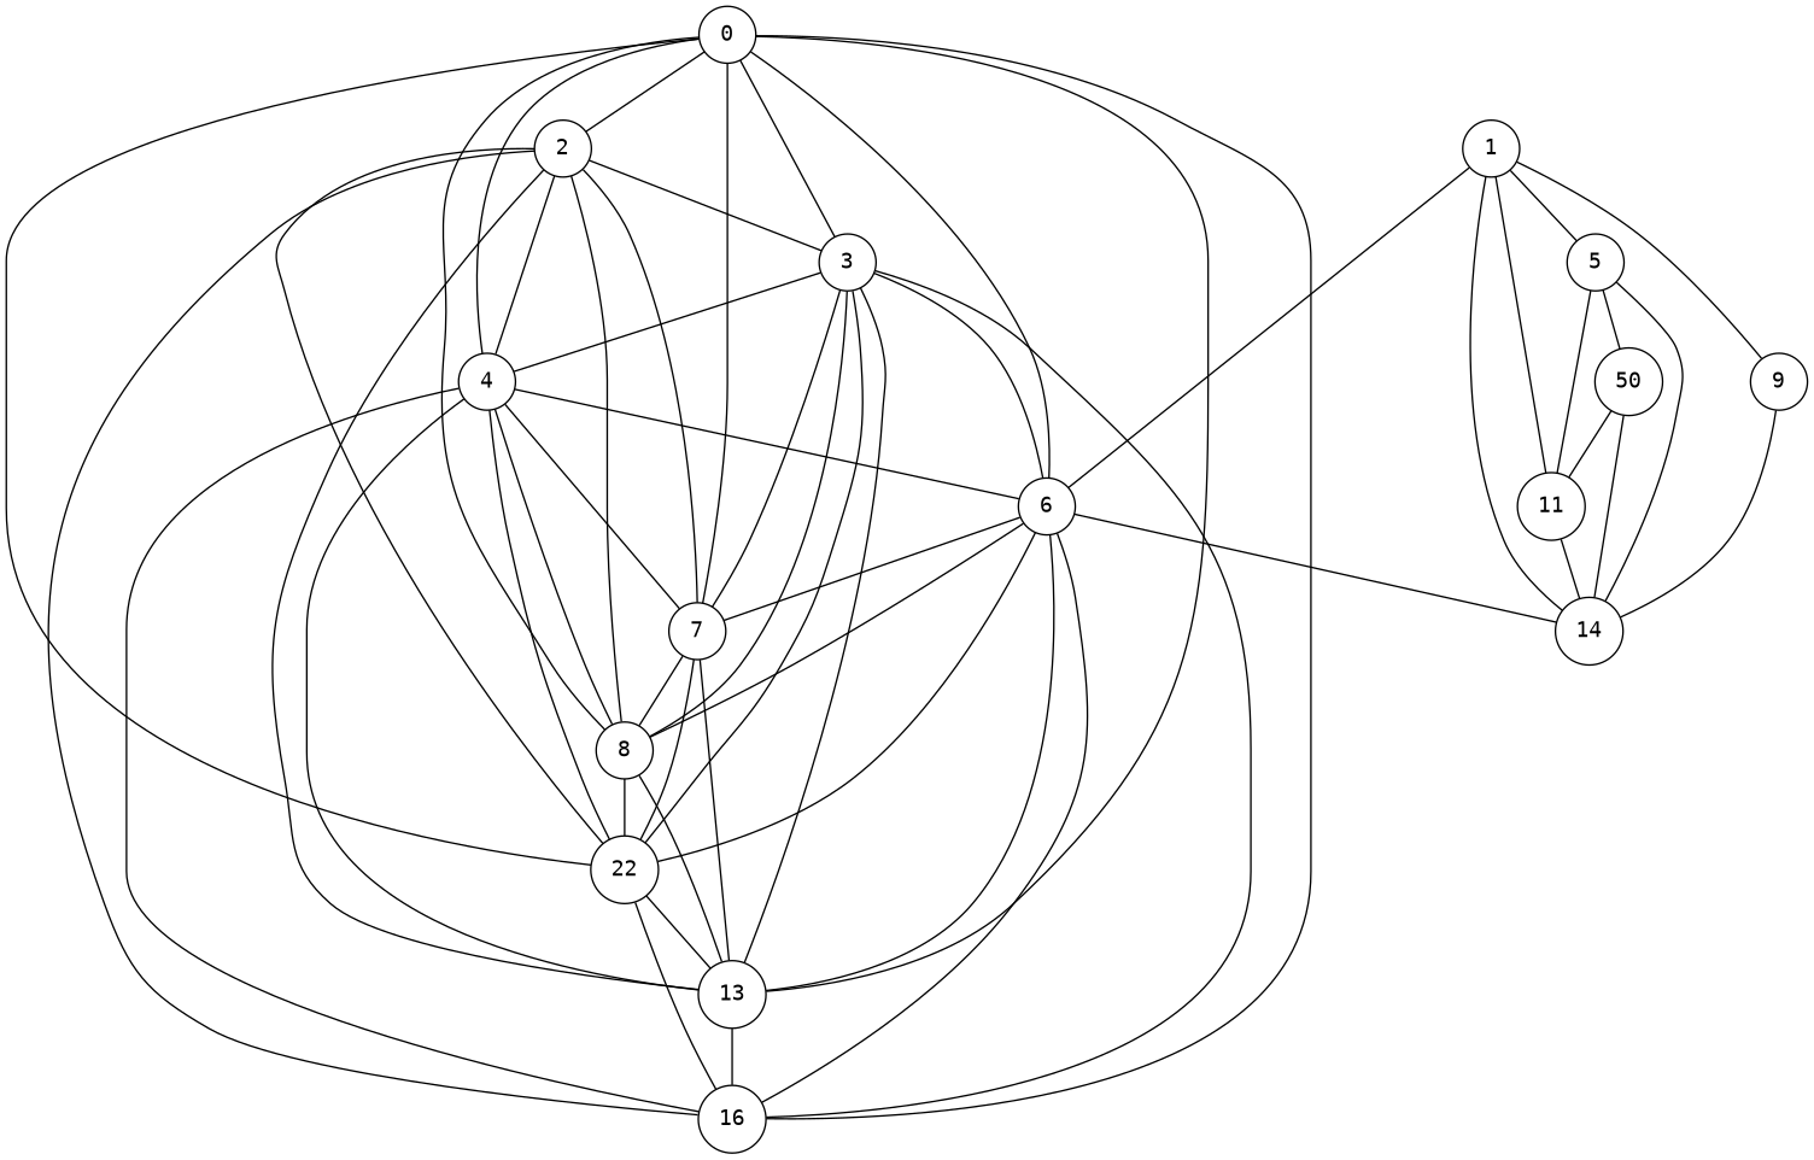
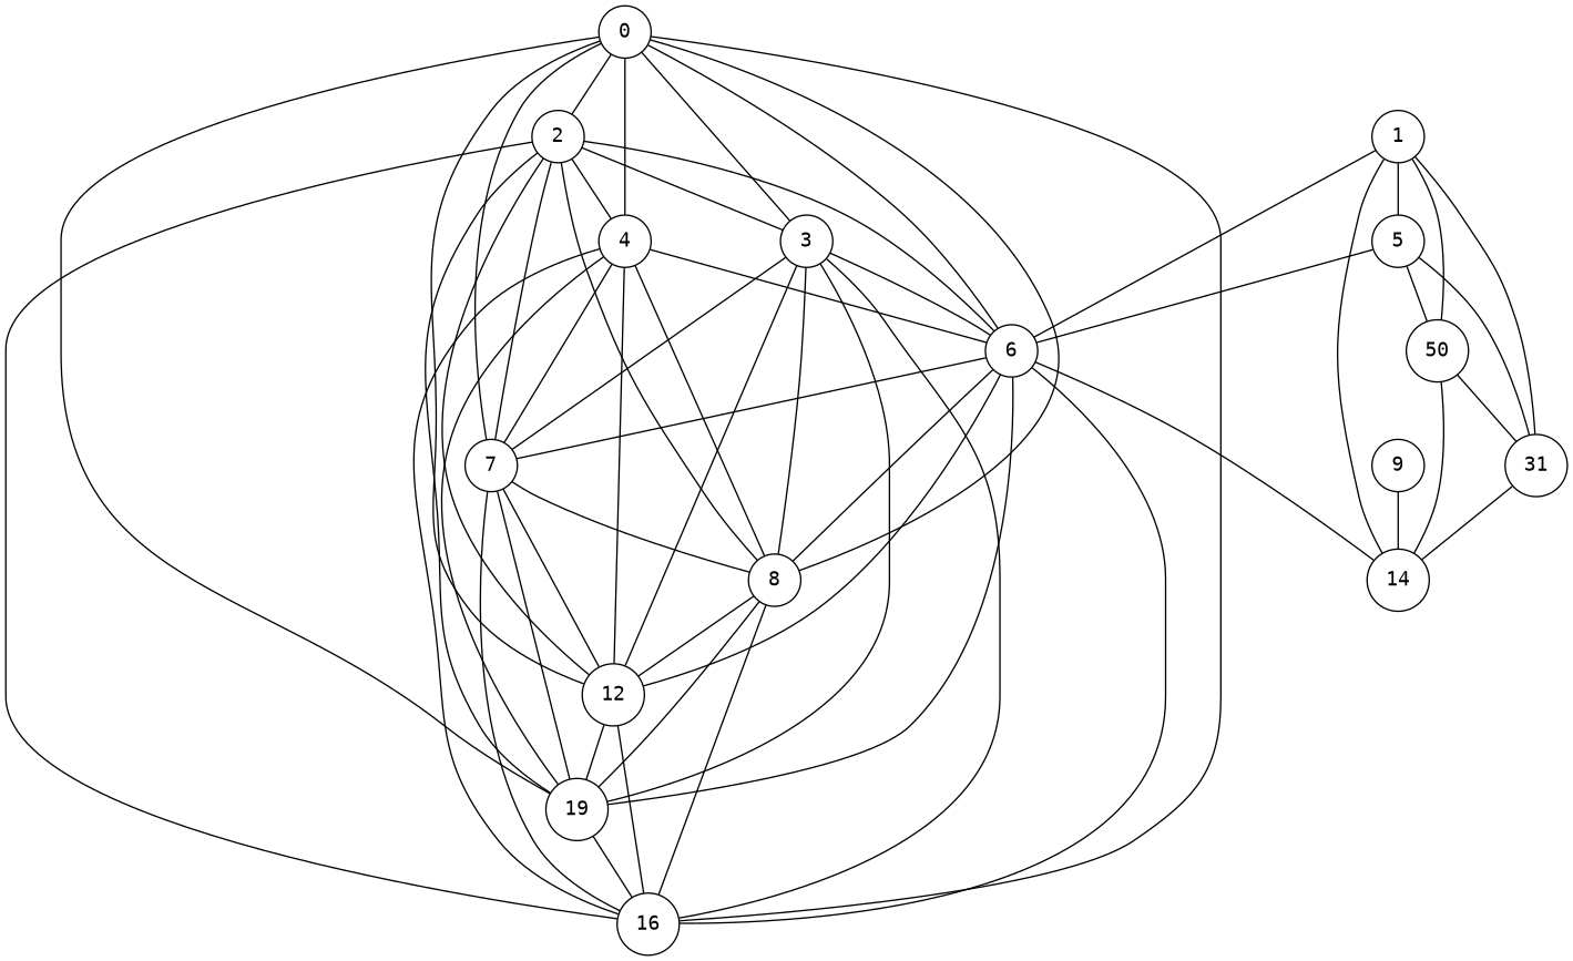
  graph {
    fontname="DejaVu Sans Mono"
    node [fontname="DejaVu Sans Mono" shape=circle]
    edge [fontname="DejaVu Sans Mono"]
    0
    2
    3
    4
    6
    7
    8
-   12 [label=22]
-   13
+   12
+   13 [label=19]
    n10 [label=16]
    14
    1
    5
    n14 [label=50]
-   11
+   11 [label=31]
    9
    0 -- 2
    0 -- 3
    0 -- 4
    0 -- 6
    0 -- 7
    0 -- 8
    0 -- 12
    0 -- 13
    0 -- n10
    2 -- 3
    2 -- 4
+   2 -- 6
    2 -- 7
    2 -- 8
    2 -- 12
    2 -- 13
    2 -- n10
-   3 -- 4
    3 -- 6
    3 -- 7
    3 -- 8
    3 -- 12
    3 -- 13
    3 -- n10
    4 -- 6
    4 -- 7
    4 -- 8
    4 -- 12
    4 -- 13
    4 -- n10
    6 -- 7
    6 -- 8
    6 -- 12
    6 -- 13
    6 -- n10
    6 -- 14
    7 -- 8
    7 -- 12
    7 -- 13
+   7 -- n10
    8 -- 12
    8 -- 13
+   8 -- n10
    12 -- 13
    12 -- n10
    13 -- n10
    1 -- 6
    1 -- 14
    1 -- 5
-   1 -- 9
+   1 -- n14
    1 -- 11
-   5 -- 14
+   5 -- 6
    5 -- n14
    5 -- 11
    n14 -- 14
    n14 -- 11
    11 -- 14
    9 -- 14
  }
